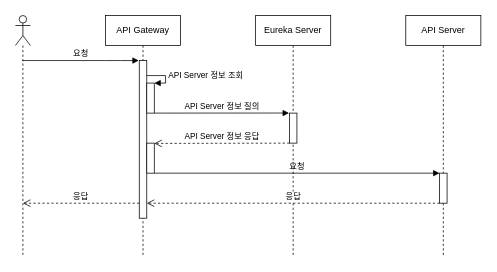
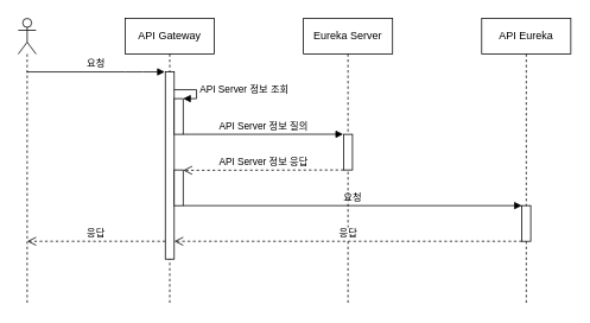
  <mxCell id="0" />
  <mxCell id="1" parent="0" />
  <mxCell id="2" value="" style="shape=umlLifeline;participant=umlActor;perimeter=lifelinePerimeter;whiteSpace=wrap;html=1;container=1;collapsible=0;recursiveResize=0;verticalAlign=top;spacingTop=36;labelBackgroundColor=#ffffff;outlineConnect=0;" parent="1" vertex="1"><mxGeometry x="20" y="20" width="20" height="320" as="geometry" /></mxCell>
  <mxCell id="3" value="API Gateway" style="shape=umlLifeline;perimeter=lifelinePerimeter;whiteSpace=wrap;html=1;container=1;collapsible=0;recursiveResize=0;outlineConnect=0;" parent="1" vertex="1"><mxGeometry x="140" y="20" width="100" height="320" as="geometry" /></mxCell>
  <mxCell id="4" value="" style="html=1;points=[];perimeter=orthogonalPerimeter;" vertex="1" parent="3"><mxGeometry x="45" y="60" width="10" height="210" as="geometry" /></mxCell>
  <mxCell id="5" value="" style="html=1;points=[];perimeter=orthogonalPerimeter;" vertex="1" parent="3"><mxGeometry x="55" y="90" width="10" height="40" as="geometry" /></mxCell>
  <mxCell id="6" value="API Server 정보 조회" style="edgeStyle=orthogonalEdgeStyle;html=1;align=left;spacingLeft=2;endArrow=block;rounded=0;entryX=1;entryY=0;" edge="1" target="5" parent="3"><mxGeometry relative="1" as="geometry"><mxPoint x="55" y="80" as="sourcePoint" /><Array as="points"><mxPoint x="55" y="80" /><mxPoint x="80" y="80" /><mxPoint x="80" y="90" /></Array></mxGeometry></mxCell>
  <mxCell id="7" value="" style="html=1;points=[];perimeter=orthogonalPerimeter;" vertex="1" parent="3"><mxGeometry x="55" y="170" width="10" height="40" as="geometry" /></mxCell>
  <mxCell id="8" value="API Server 정보 질의" style="html=1;verticalAlign=bottom;endArrow=block;entryX=-0.048;entryY=-0.002;entryDx=0;entryDy=0;entryPerimeter=0;" edge="1" parent="3" target="11"><mxGeometry width="80" relative="1" as="geometry"><mxPoint x="65" y="130" as="sourcePoint" /><mxPoint x="244" y="129" as="targetPoint" /></mxGeometry></mxCell>
  <mxCell id="9" value="요청" style="html=1;verticalAlign=bottom;endArrow=block;" edge="1" parent="3"><mxGeometry width="80" relative="1" as="geometry"><mxPoint x="65" y="210" as="sourcePoint" /><mxPoint x="445" y="210" as="targetPoint" /></mxGeometry></mxCell>
  <mxCell id="10" value="Eureka Server" style="shape=umlLifeline;perimeter=lifelinePerimeter;whiteSpace=wrap;html=1;container=1;collapsible=0;recursiveResize=0;outlineConnect=0;" parent="1" vertex="1"><mxGeometry x="340" y="20" width="100" height="320" as="geometry" /></mxCell>
  <mxCell id="11" value="" style="html=1;points=[];perimeter=orthogonalPerimeter;" vertex="1" parent="10"><mxGeometry x="45" y="130" width="10" height="40" as="geometry" /></mxCell>
- <mxCell id="12" value="API Server" style="shape=umlLifeline;perimeter=lifelinePerimeter;whiteSpace=wrap;html=1;container=1;collapsible=0;recursiveResize=0;outlineConnect=0;" vertex="1" parent="1"><mxGeometry x="540" y="20" width="100" height="320" as="geometry" /></mxCell>
+ <mxCell id="12" value="API Eureka" style="shape=umlLifeline;perimeter=lifelinePerimeter;whiteSpace=wrap;html=1;container=1;collapsible=0;recursiveResize=0;outlineConnect=0;" vertex="1" parent="1"><mxGeometry x="540" y="20" width="100" height="320" as="geometry" /></mxCell>
  <mxCell id="13" value="" style="html=1;points=[];perimeter=orthogonalPerimeter;" vertex="1" parent="12"><mxGeometry x="45" y="210" width="10" height="40" as="geometry" /></mxCell>
  <mxCell id="14" value="요청" style="html=1;verticalAlign=bottom;endArrow=block;entryX=-0.058;entryY=0;entryDx=0;entryDy=0;entryPerimeter=0;" edge="1" parent="1" source="2" target="4"><mxGeometry width="80" relative="1" as="geometry"><mxPoint x="100" y="80" as="sourcePoint" /><mxPoint x="180" y="80" as="targetPoint" /><Array as="points"><mxPoint x="150" y="80" /></Array></mxGeometry></mxCell>
  <mxCell id="15" value="API Server 정보 응답" style="html=1;verticalAlign=bottom;endArrow=open;dashed=1;endSize=8;entryX=1;entryY=0.01;entryDx=0;entryDy=0;entryPerimeter=0;" edge="1" parent="1" target="7"><mxGeometry relative="1" as="geometry"><mxPoint x="385" y="190" as="sourcePoint" /><mxPoint x="305" y="190" as="targetPoint" /></mxGeometry></mxCell>
  <mxCell id="16" value="응답" style="html=1;verticalAlign=bottom;endArrow=open;dashed=1;endSize=8;" edge="1" parent="1" target="4"><mxGeometry relative="1" as="geometry"><mxPoint x="585" y="270" as="sourcePoint" /><mxPoint x="200" y="270" as="targetPoint" /></mxGeometry></mxCell>
  <mxCell id="17" value="응답" style="html=1;verticalAlign=bottom;endArrow=open;dashed=1;endSize=8;" edge="1" parent="1" source="4"><mxGeometry relative="1" as="geometry"><mxPoint x="180" y="270" as="sourcePoint" /><mxPoint x="30" y="270" as="targetPoint" /></mxGeometry></mxCell>
